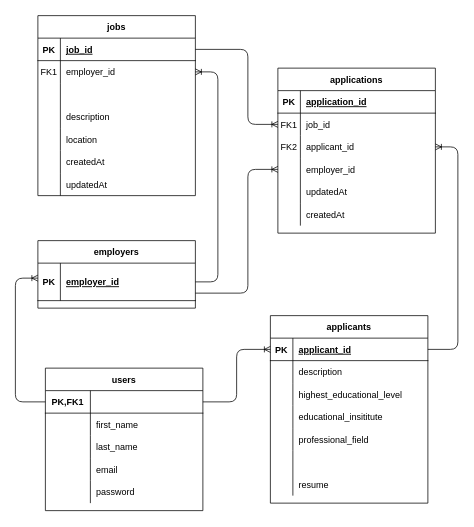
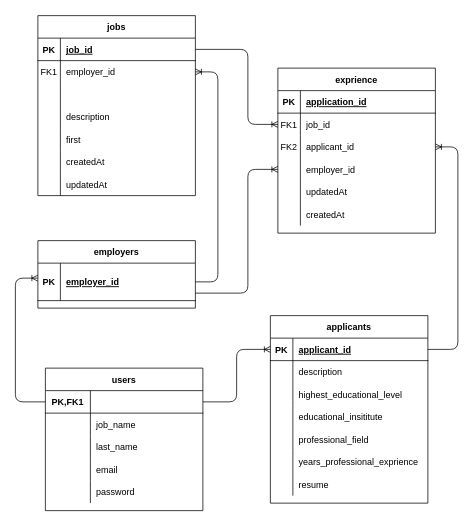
  <mxCell id="0" />
  <mxCell id="1" parent="0" />
  <mxCell id="2" value="applicants" style="shape=table;startSize=30;container=1;collapsible=1;childLayout=tableLayout;fixedRows=1;rowLines=0;fontStyle=1;align=center;resizeLast=1;" parent="1" vertex="1"><mxGeometry x="360" y="420" width="210" height="250" as="geometry"><mxRectangle x="430" y="40" width="90" height="30" as="alternateBounds" /></mxGeometry></mxCell>
  <mxCell id="3" value="" style="shape=partialRectangle;collapsible=0;dropTarget=0;pointerEvents=0;fillColor=none;top=0;left=0;bottom=1;right=0;points=[[0,0.5],[1,0.5]];portConstraint=eastwest;" parent="2" vertex="1"><mxGeometry y="30" width="210" height="30" as="geometry" /></mxCell>
  <mxCell id="4" value="PK" style="shape=partialRectangle;connectable=0;fillColor=none;top=0;left=0;bottom=0;right=0;fontStyle=1;overflow=hidden;" parent="3" vertex="1"><mxGeometry width="30" height="30" as="geometry" /></mxCell>
  <mxCell id="5" value="applicant_id" style="shape=partialRectangle;connectable=0;fillColor=none;top=0;left=0;bottom=0;right=0;align=left;spacingLeft=6;fontStyle=5;overflow=hidden;" parent="3" vertex="1"><mxGeometry x="30" width="180" height="30" as="geometry" /></mxCell>
  <mxCell id="6" value="" style="shape=partialRectangle;collapsible=0;dropTarget=0;pointerEvents=0;fillColor=none;top=0;left=0;bottom=0;right=0;points=[[0,0.5],[1,0.5]];portConstraint=eastwest;" parent="2" vertex="1"><mxGeometry y="60" width="210" height="30" as="geometry" /></mxCell>
  <mxCell id="7" value="" style="shape=partialRectangle;connectable=0;fillColor=none;top=0;left=0;bottom=0;right=0;editable=1;overflow=hidden;" parent="6" vertex="1"><mxGeometry width="30" height="30" as="geometry" /></mxCell>
  <mxCell id="8" value="description" style="shape=partialRectangle;connectable=0;fillColor=none;top=0;left=0;bottom=0;right=0;align=left;spacingLeft=6;overflow=hidden;" parent="6" vertex="1"><mxGeometry x="30" width="180" height="30" as="geometry" /></mxCell>
  <mxCell id="9" value="" style="shape=partialRectangle;collapsible=0;dropTarget=0;pointerEvents=0;fillColor=none;top=0;left=0;bottom=0;right=0;points=[[0,0.5],[1,0.5]];portConstraint=eastwest;" parent="2" vertex="1"><mxGeometry y="90" width="210" height="30" as="geometry" /></mxCell>
  <mxCell id="10" value="" style="shape=partialRectangle;connectable=0;fillColor=none;top=0;left=0;bottom=0;right=0;editable=1;overflow=hidden;" parent="9" vertex="1"><mxGeometry width="30" height="30" as="geometry" /></mxCell>
  <mxCell id="11" value="highest_educational_level" style="shape=partialRectangle;connectable=0;fillColor=none;top=0;left=0;bottom=0;right=0;align=left;spacingLeft=6;overflow=hidden;" parent="9" vertex="1"><mxGeometry x="30" width="180" height="30" as="geometry" /></mxCell>
  <mxCell id="12" value="" style="shape=partialRectangle;collapsible=0;dropTarget=0;pointerEvents=0;fillColor=none;top=0;left=0;bottom=0;right=0;points=[[0,0.5],[1,0.5]];portConstraint=eastwest;" parent="2" vertex="1"><mxGeometry y="120" width="210" height="30" as="geometry" /></mxCell>
  <mxCell id="13" value="" style="shape=partialRectangle;connectable=0;fillColor=none;top=0;left=0;bottom=0;right=0;fontStyle=0;overflow=hidden;" parent="12" vertex="1"><mxGeometry width="30" height="30" as="geometry" /></mxCell>
  <mxCell id="14" value="educational_insititute" style="shape=partialRectangle;connectable=0;fillColor=none;top=0;left=0;bottom=0;right=0;align=left;spacingLeft=6;fontStyle=0;overflow=hidden;" parent="12" vertex="1"><mxGeometry x="30" width="180" height="30" as="geometry" /></mxCell>
  <mxCell id="15" value="" style="shape=partialRectangle;collapsible=0;dropTarget=0;pointerEvents=0;fillColor=none;top=0;left=0;bottom=0;right=0;points=[[0,0.5],[1,0.5]];portConstraint=eastwest;" parent="2" vertex="1"><mxGeometry y="150" width="210" height="30" as="geometry" /></mxCell>
  <mxCell id="16" value="" style="shape=partialRectangle;connectable=0;fillColor=none;top=0;left=0;bottom=0;right=0;fontStyle=0;overflow=hidden;" parent="15" vertex="1"><mxGeometry width="30" height="30" as="geometry" /></mxCell>
  <mxCell id="17" value="professional_field" style="shape=partialRectangle;connectable=0;fillColor=none;top=0;left=0;bottom=0;right=0;align=left;spacingLeft=6;fontStyle=0;overflow=hidden;" parent="15" vertex="1"><mxGeometry x="30" width="180" height="30" as="geometry" /></mxCell>
  <mxCell id="18" value="" style="shape=partialRectangle;collapsible=0;dropTarget=0;pointerEvents=0;fillColor=none;top=0;left=0;bottom=0;right=0;points=[[0,0.5],[1,0.5]];portConstraint=eastwest;" parent="2" vertex="1"><mxGeometry y="180" width="210" height="30" as="geometry" /></mxCell>
  <mxCell id="19" value="" style="shape=partialRectangle;connectable=0;fillColor=none;top=0;left=0;bottom=0;right=0;editable=1;overflow=hidden;" parent="18" vertex="1"><mxGeometry width="30" height="30" as="geometry" /></mxCell>
+ <mxCell id="20" value="years_professional_exprience" style="shape=partialRectangle;connectable=0;fillColor=none;top=0;left=0;bottom=0;right=0;align=left;spacingLeft=6;overflow=hidden;" parent="18" vertex="1"><mxGeometry x="30" width="180" height="30" as="geometry" /></mxCell>
  <mxCell id="21" value="" style="shape=partialRectangle;collapsible=0;dropTarget=0;pointerEvents=0;fillColor=none;top=0;left=0;bottom=0;right=0;points=[[0,0.5],[1,0.5]];portConstraint=eastwest;" parent="2" vertex="1"><mxGeometry y="210" width="210" height="30" as="geometry" /></mxCell>
  <mxCell id="22" value="" style="shape=partialRectangle;connectable=0;fillColor=none;top=0;left=0;bottom=0;right=0;editable=1;overflow=hidden;" parent="21" vertex="1"><mxGeometry width="30" height="30" as="geometry" /></mxCell>
  <mxCell id="23" value="resume" style="shape=partialRectangle;connectable=0;fillColor=none;top=0;left=0;bottom=0;right=0;align=left;spacingLeft=6;overflow=hidden;" parent="21" vertex="1"><mxGeometry x="30" width="180" height="30" as="geometry" /></mxCell>
  <mxCell id="24" value="employers" style="shape=table;startSize=30;container=1;collapsible=1;childLayout=tableLayout;fixedRows=1;rowLines=0;fontStyle=1;align=center;resizeLast=1;" parent="1" vertex="1"><mxGeometry x="50" y="320" width="210" height="90" as="geometry" /></mxCell>
  <mxCell id="25" value="" style="shape=partialRectangle;collapsible=0;dropTarget=0;pointerEvents=0;fillColor=none;top=0;left=0;bottom=1;right=0;points=[[0,0.5],[1,0.5]];portConstraint=eastwest;" parent="24" vertex="1"><mxGeometry y="30" width="210" height="50" as="geometry" /></mxCell>
  <mxCell id="26" value="PK" style="shape=partialRectangle;connectable=0;fillColor=none;top=0;left=0;bottom=0;right=0;fontStyle=1;overflow=hidden;" parent="25" vertex="1"><mxGeometry width="30" height="50" as="geometry" /></mxCell>
  <mxCell id="27" value="employer_id" style="shape=partialRectangle;connectable=0;fillColor=none;top=0;left=0;bottom=0;right=0;align=left;spacingLeft=6;fontStyle=5;overflow=hidden;" parent="25" vertex="1"><mxGeometry x="30" width="180" height="50" as="geometry" /></mxCell>
  <mxCell id="28" value="" style="edgeStyle=orthogonalEdgeStyle;fontSize=12;html=1;endArrow=ERoneToMany;entryX=1;entryY=0.5;entryDx=0;entryDy=0;" parent="1" source="3" target="76" edge="1"><mxGeometry width="100" height="100" relative="1" as="geometry"><mxPoint x="180" y="795" as="sourcePoint" /><mxPoint x="570" y="65" as="targetPoint" /><Array as="points"><mxPoint x="610" y="465" /><mxPoint x="610" y="195" /></Array></mxGeometry></mxCell>
  <mxCell id="29" value="" style="fontSize=12;html=1;endArrow=ERoneToMany;edgeStyle=orthogonalEdgeStyle;" parent="1" source="31" target="73" edge="1"><mxGeometry width="100" height="100" relative="1" as="geometry"><mxPoint x="270" y="530" as="sourcePoint" /><mxPoint x="360" y="95" as="targetPoint" /><Array as="points"><mxPoint x="330" y="65" /><mxPoint x="330" y="165" /></Array></mxGeometry></mxCell>
  <mxCell id="30" value="jobs" style="shape=table;startSize=30;container=1;collapsible=1;childLayout=tableLayout;fixedRows=1;rowLines=0;fontStyle=1;align=center;resizeLast=1;" parent="1" vertex="1"><mxGeometry x="50" y="20" width="210" height="240" as="geometry" /></mxCell>
  <mxCell id="31" value="" style="shape=partialRectangle;collapsible=0;dropTarget=0;pointerEvents=0;fillColor=none;top=0;left=0;bottom=1;right=0;points=[[0,0.5],[1,0.5]];portConstraint=eastwest;" parent="30" vertex="1"><mxGeometry y="30" width="210" height="30" as="geometry" /></mxCell>
  <mxCell id="32" value="PK" style="shape=partialRectangle;connectable=0;fillColor=none;top=0;left=0;bottom=0;right=0;fontStyle=1;overflow=hidden;" parent="31" vertex="1"><mxGeometry width="30" height="30" as="geometry" /></mxCell>
  <mxCell id="33" value="job_id" style="shape=partialRectangle;connectable=0;fillColor=none;top=0;left=0;bottom=0;right=0;align=left;spacingLeft=6;fontStyle=5;overflow=hidden;" parent="31" vertex="1"><mxGeometry x="30" width="180" height="30" as="geometry" /></mxCell>
  <mxCell id="34" value="" style="shape=partialRectangle;collapsible=0;dropTarget=0;pointerEvents=0;fillColor=none;top=0;left=0;bottom=0;right=0;points=[[0,0.5],[1,0.5]];portConstraint=eastwest;" parent="30" vertex="1"><mxGeometry y="60" width="210" height="30" as="geometry" /></mxCell>
  <mxCell id="35" value="FK1" style="shape=partialRectangle;connectable=0;fillColor=none;top=0;left=0;bottom=0;right=0;editable=1;overflow=hidden;" parent="34" vertex="1"><mxGeometry width="30" height="30" as="geometry" /></mxCell>
  <mxCell id="36" value="employer_id" style="shape=partialRectangle;connectable=0;fillColor=none;top=0;left=0;bottom=0;right=0;align=left;spacingLeft=6;overflow=hidden;" parent="34" vertex="1"><mxGeometry x="30" width="180" height="30" as="geometry" /></mxCell>
  <mxCell id="37" value="" style="shape=partialRectangle;collapsible=0;dropTarget=0;pointerEvents=0;fillColor=none;top=0;left=0;bottom=0;right=0;points=[[0,0.5],[1,0.5]];portConstraint=eastwest;" parent="30" vertex="1"><mxGeometry y="90" width="210" height="30" as="geometry" /></mxCell>
  <mxCell id="38" value="" style="shape=partialRectangle;connectable=0;fillColor=none;top=0;left=0;bottom=0;right=0;editable=1;overflow=hidden;" parent="37" vertex="1"><mxGeometry width="30" height="30" as="geometry" /></mxCell>
  <mxCell id="39" value="" style="shape=partialRectangle;collapsible=0;dropTarget=0;pointerEvents=0;fillColor=none;top=0;left=0;bottom=0;right=0;points=[[0,0.5],[1,0.5]];portConstraint=eastwest;" parent="30" vertex="1"><mxGeometry y="120" width="210" height="30" as="geometry" /></mxCell>
  <mxCell id="40" value="" style="shape=partialRectangle;connectable=0;fillColor=none;top=0;left=0;bottom=0;right=0;editable=1;overflow=hidden;" parent="39" vertex="1"><mxGeometry width="30" height="30" as="geometry" /></mxCell>
  <mxCell id="41" value="description" style="shape=partialRectangle;connectable=0;fillColor=none;top=0;left=0;bottom=0;right=0;align=left;spacingLeft=6;overflow=hidden;" parent="39" vertex="1"><mxGeometry x="30" width="180" height="30" as="geometry" /></mxCell>
  <mxCell id="42" value="" style="shape=partialRectangle;collapsible=0;dropTarget=0;pointerEvents=0;fillColor=none;top=0;left=0;bottom=0;right=0;points=[[0,0.5],[1,0.5]];portConstraint=eastwest;" parent="30" vertex="1"><mxGeometry y="150" width="210" height="30" as="geometry" /></mxCell>
  <mxCell id="43" value="" style="shape=partialRectangle;connectable=0;fillColor=none;top=0;left=0;bottom=0;right=0;fontStyle=0;overflow=hidden;" parent="42" vertex="1"><mxGeometry width="30" height="30" as="geometry" /></mxCell>
- <mxCell id="44" value="location" style="shape=partialRectangle;connectable=0;fillColor=none;top=0;left=0;bottom=0;right=0;align=left;spacingLeft=6;fontStyle=0;overflow=hidden;" parent="42" vertex="1"><mxGeometry x="30" width="180" height="30" as="geometry" /></mxCell>
+ <mxCell id="44" value="first" style="shape=partialRectangle;connectable=0;fillColor=none;top=0;left=0;bottom=0;right=0;align=left;spacingLeft=6;fontStyle=0;overflow=hidden;" parent="42" vertex="1"><mxGeometry x="30" width="180" height="30" as="geometry" /></mxCell>
  <mxCell id="45" value="" style="shape=partialRectangle;collapsible=0;dropTarget=0;pointerEvents=0;fillColor=none;top=0;left=0;bottom=0;right=0;points=[[0,0.5],[1,0.5]];portConstraint=eastwest;" parent="30" vertex="1"><mxGeometry y="180" width="210" height="30" as="geometry" /></mxCell>
  <mxCell id="46" value="" style="shape=partialRectangle;connectable=0;fillColor=none;top=0;left=0;bottom=0;right=0;editable=1;overflow=hidden;" parent="45" vertex="1"><mxGeometry width="30" height="30" as="geometry" /></mxCell>
  <mxCell id="47" value="createdAt" style="shape=partialRectangle;connectable=0;fillColor=none;top=0;left=0;bottom=0;right=0;align=left;spacingLeft=6;overflow=hidden;" parent="45" vertex="1"><mxGeometry x="30" width="180" height="30" as="geometry" /></mxCell>
  <mxCell id="48" value="" style="shape=partialRectangle;collapsible=0;dropTarget=0;pointerEvents=0;fillColor=none;top=0;left=0;bottom=0;right=0;points=[[0,0.5],[1,0.5]];portConstraint=eastwest;" parent="30" vertex="1"><mxGeometry y="210" width="210" height="30" as="geometry" /></mxCell>
  <mxCell id="49" value="" style="shape=partialRectangle;connectable=0;fillColor=none;top=0;left=0;bottom=0;right=0;editable=1;overflow=hidden;" parent="48" vertex="1"><mxGeometry width="30" height="30" as="geometry" /></mxCell>
  <mxCell id="50" value="updatedAt" style="shape=partialRectangle;connectable=0;fillColor=none;top=0;left=0;bottom=0;right=0;align=left;spacingLeft=6;overflow=hidden;" parent="48" vertex="1"><mxGeometry x="30" width="180" height="30" as="geometry" /></mxCell>
  <mxCell id="51" value="" style="edgeStyle=entityRelationEdgeStyle;fontSize=12;html=1;endArrow=ERoneToMany;" parent="1" source="25" target="34" edge="1"><mxGeometry width="100" height="100" relative="1" as="geometry"><mxPoint x="460" y="465" as="sourcePoint" /><mxPoint x="560" y="365" as="targetPoint" /></mxGeometry></mxCell>
  <mxCell id="52" value="" style="edgeStyle=orthogonalEdgeStyle;fontSize=12;html=1;endArrow=ERoneToMany;" parent="1" source="54" target="25" edge="1"><mxGeometry width="100" height="100" relative="1" as="geometry"><mxPoint x="-20" y="365" as="sourcePoint" /><mxPoint x="60" y="370" as="targetPoint" /><Array as="points"><mxPoint x="20" y="535" /><mxPoint x="20" y="370" /></Array></mxGeometry></mxCell>
  <mxCell id="53" value="users" style="shape=table;startSize=30;container=1;collapsible=1;childLayout=tableLayout;fixedRows=1;rowLines=0;fontStyle=1;align=center;resizeLast=1;" parent="1" vertex="1"><mxGeometry x="60" y="490" width="210" height="190" as="geometry" /></mxCell>
  <mxCell id="54" value="" style="shape=partialRectangle;collapsible=0;dropTarget=0;pointerEvents=0;fillColor=none;top=0;left=0;bottom=1;right=0;points=[[0,0.5],[1,0.5]];portConstraint=eastwest;" parent="53" vertex="1"><mxGeometry y="30" width="210" height="30" as="geometry" /></mxCell>
  <mxCell id="55" value="PK,FK1" style="shape=partialRectangle;connectable=0;fillColor=none;top=0;left=0;bottom=0;right=0;fontStyle=1;overflow=hidden;" parent="54" vertex="1"><mxGeometry width="60" height="30" as="geometry" /></mxCell>
  <mxCell id="56" value="" style="shape=partialRectangle;collapsible=0;dropTarget=0;pointerEvents=0;fillColor=none;top=0;left=0;bottom=0;right=0;points=[[0,0.5],[1,0.5]];portConstraint=eastwest;" parent="53" vertex="1"><mxGeometry y="60" width="210" height="30" as="geometry" /></mxCell>
  <mxCell id="57" value="" style="shape=partialRectangle;connectable=0;fillColor=none;top=0;left=0;bottom=0;right=0;editable=1;overflow=hidden;" parent="56" vertex="1"><mxGeometry width="60" height="30" as="geometry" /></mxCell>
- <mxCell id="58" value="first_name" style="shape=partialRectangle;connectable=0;fillColor=none;top=0;left=0;bottom=0;right=0;align=left;spacingLeft=6;overflow=hidden;" parent="56" vertex="1"><mxGeometry x="60" width="150" height="30" as="geometry" /></mxCell>
+ <mxCell id="58" value="job_name" style="shape=partialRectangle;connectable=0;fillColor=none;top=0;left=0;bottom=0;right=0;align=left;spacingLeft=6;overflow=hidden;" parent="56" vertex="1"><mxGeometry x="60" width="150" height="30" as="geometry" /></mxCell>
  <mxCell id="59" value="" style="shape=partialRectangle;collapsible=0;dropTarget=0;pointerEvents=0;fillColor=none;top=0;left=0;bottom=0;right=0;points=[[0,0.5],[1,0.5]];portConstraint=eastwest;" parent="53" vertex="1"><mxGeometry y="90" width="210" height="30" as="geometry" /></mxCell>
  <mxCell id="60" value="" style="shape=partialRectangle;connectable=0;fillColor=none;top=0;left=0;bottom=0;right=0;editable=1;overflow=hidden;" parent="59" vertex="1"><mxGeometry width="60" height="30" as="geometry" /></mxCell>
  <mxCell id="61" value="last_name" style="shape=partialRectangle;connectable=0;fillColor=none;top=0;left=0;bottom=0;right=0;align=left;spacingLeft=6;overflow=hidden;" parent="59" vertex="1"><mxGeometry x="60" width="150" height="30" as="geometry" /></mxCell>
  <mxCell id="62" value="" style="shape=partialRectangle;collapsible=0;dropTarget=0;pointerEvents=0;fillColor=none;top=0;left=0;bottom=0;right=0;points=[[0,0.5],[1,0.5]];portConstraint=eastwest;" parent="53" vertex="1"><mxGeometry y="120" width="210" height="30" as="geometry" /></mxCell>
  <mxCell id="63" value="" style="shape=partialRectangle;connectable=0;fillColor=none;top=0;left=0;bottom=0;right=0;editable=1;overflow=hidden;" parent="62" vertex="1"><mxGeometry width="60" height="30" as="geometry" /></mxCell>
  <mxCell id="64" value="email" style="shape=partialRectangle;connectable=0;fillColor=none;top=0;left=0;bottom=0;right=0;align=left;spacingLeft=6;overflow=hidden;" parent="62" vertex="1"><mxGeometry x="60" width="150" height="30" as="geometry" /></mxCell>
  <mxCell id="65" value="" style="shape=partialRectangle;collapsible=0;dropTarget=0;pointerEvents=0;fillColor=none;top=0;left=0;bottom=0;right=0;points=[[0,0.5],[1,0.5]];portConstraint=eastwest;" parent="53" vertex="1"><mxGeometry y="150" width="210" height="30" as="geometry" /></mxCell>
  <mxCell id="66" value="" style="shape=partialRectangle;connectable=0;fillColor=none;top=0;left=0;bottom=0;right=0;editable=1;overflow=hidden;" parent="65" vertex="1"><mxGeometry width="60" height="30" as="geometry" /></mxCell>
  <mxCell id="67" value="password" style="shape=partialRectangle;connectable=0;fillColor=none;top=0;left=0;bottom=0;right=0;align=left;spacingLeft=6;overflow=hidden;" parent="65" vertex="1"><mxGeometry x="60" width="150" height="30" as="geometry" /></mxCell>
  <mxCell id="68" value="" style="fontSize=12;html=1;endArrow=ERoneToMany;edgeStyle=orthogonalEdgeStyle;" parent="1" source="54" target="3" edge="1"><mxGeometry width="100" height="100" relative="1" as="geometry"><mxPoint x="60" y="575" as="sourcePoint" /><mxPoint x="60" y="380.059" as="targetPoint" /></mxGeometry></mxCell>
- <mxCell id="69" value="applications" style="shape=table;startSize=30;container=1;collapsible=1;childLayout=tableLayout;fixedRows=1;rowLines=0;fontStyle=1;align=center;resizeLast=1;" parent="1" vertex="1"><mxGeometry x="370" y="90" width="210" height="220" as="geometry" /></mxCell>
+ <mxCell id="69" value="exprience" style="shape=table;startSize=30;container=1;collapsible=1;childLayout=tableLayout;fixedRows=1;rowLines=0;fontStyle=1;align=center;resizeLast=1;" parent="1" vertex="1"><mxGeometry x="370" y="90" width="210" height="220" as="geometry" /></mxCell>
  <mxCell id="70" value="" style="shape=partialRectangle;collapsible=0;dropTarget=0;pointerEvents=0;fillColor=none;top=0;left=0;bottom=1;right=0;points=[[0,0.5],[1,0.5]];portConstraint=eastwest;" parent="69" vertex="1"><mxGeometry y="30" width="210" height="30" as="geometry" /></mxCell>
  <mxCell id="71" value="PK" style="shape=partialRectangle;connectable=0;fillColor=none;top=0;left=0;bottom=0;right=0;fontStyle=1;overflow=hidden;" parent="70" vertex="1"><mxGeometry width="30" height="30" as="geometry" /></mxCell>
  <mxCell id="72" value="application_id" style="shape=partialRectangle;connectable=0;fillColor=none;top=0;left=0;bottom=0;right=0;align=left;spacingLeft=6;fontStyle=5;overflow=hidden;" parent="70" vertex="1"><mxGeometry x="30" width="180" height="30" as="geometry" /></mxCell>
  <mxCell id="73" value="" style="shape=partialRectangle;collapsible=0;dropTarget=0;pointerEvents=0;fillColor=none;top=0;left=0;bottom=0;right=0;points=[[0,0.5],[1,0.5]];portConstraint=eastwest;" parent="69" vertex="1"><mxGeometry y="60" width="210" height="30" as="geometry" /></mxCell>
  <mxCell id="74" value="FK1" style="shape=partialRectangle;connectable=0;fillColor=none;top=0;left=0;bottom=0;right=0;editable=1;overflow=hidden;" parent="73" vertex="1"><mxGeometry width="30" height="30" as="geometry" /></mxCell>
  <mxCell id="75" value="job_id" style="shape=partialRectangle;connectable=0;fillColor=none;top=0;left=0;bottom=0;right=0;align=left;spacingLeft=6;overflow=hidden;" parent="73" vertex="1"><mxGeometry x="30" width="180" height="30" as="geometry" /></mxCell>
  <mxCell id="76" value="" style="shape=partialRectangle;collapsible=0;dropTarget=0;pointerEvents=0;fillColor=none;top=0;left=0;bottom=0;right=0;points=[[0,0.5],[1,0.5]];portConstraint=eastwest;" parent="69" vertex="1"><mxGeometry y="90" width="210" height="30" as="geometry" /></mxCell>
  <mxCell id="77" value="FK2" style="shape=partialRectangle;connectable=0;fillColor=none;top=0;left=0;bottom=0;right=0;editable=1;overflow=hidden;" parent="76" vertex="1"><mxGeometry width="30" height="30" as="geometry" /></mxCell>
  <mxCell id="78" value="applicant_id" style="shape=partialRectangle;connectable=0;fillColor=none;top=0;left=0;bottom=0;right=0;align=left;spacingLeft=6;overflow=hidden;" parent="76" vertex="1"><mxGeometry x="30" width="180" height="30" as="geometry" /></mxCell>
  <mxCell id="79" value="" style="shape=partialRectangle;collapsible=0;dropTarget=0;pointerEvents=0;fillColor=none;top=0;left=0;bottom=0;right=0;points=[[0,0.5],[1,0.5]];portConstraint=eastwest;" parent="69" vertex="1"><mxGeometry y="120" width="210" height="30" as="geometry" /></mxCell>
  <mxCell id="80" value="employer_id" style="shape=partialRectangle;connectable=0;fillColor=none;top=0;left=0;bottom=0;right=0;align=left;spacingLeft=6;overflow=hidden;" parent="79" vertex="1"><mxGeometry x="30" width="180" height="30" as="geometry" /></mxCell>
  <mxCell id="81" value="" style="shape=partialRectangle;collapsible=0;dropTarget=0;pointerEvents=0;fillColor=none;top=0;left=0;bottom=0;right=0;points=[[0,0.5],[1,0.5]];portConstraint=eastwest;" parent="69" vertex="1"><mxGeometry y="150" width="210" height="30" as="geometry" /></mxCell>
  <mxCell id="82" value="" style="shape=partialRectangle;connectable=0;fillColor=none;top=0;left=0;bottom=0;right=0;editable=1;overflow=hidden;" parent="81" vertex="1"><mxGeometry width="30" height="30" as="geometry" /></mxCell>
  <mxCell id="83" value="updatedAt" style="shape=partialRectangle;connectable=0;fillColor=none;top=0;left=0;bottom=0;right=0;align=left;spacingLeft=6;overflow=hidden;" parent="81" vertex="1"><mxGeometry x="30" width="180" height="30" as="geometry" /></mxCell>
  <mxCell id="84" value="" style="shape=partialRectangle;collapsible=0;dropTarget=0;pointerEvents=0;fillColor=none;top=0;left=0;bottom=0;right=0;points=[[0,0.5],[1,0.5]];portConstraint=eastwest;" parent="69" vertex="1"><mxGeometry y="180" width="210" height="30" as="geometry" /></mxCell>
  <mxCell id="85" value="" style="shape=partialRectangle;connectable=0;fillColor=none;top=0;left=0;bottom=0;right=0;editable=1;overflow=hidden;" parent="84" vertex="1"><mxGeometry width="30" height="30" as="geometry" /></mxCell>
  <mxCell id="86" value="createdAt" style="shape=partialRectangle;connectable=0;fillColor=none;top=0;left=0;bottom=0;right=0;align=left;spacingLeft=6;overflow=hidden;" parent="84" vertex="1"><mxGeometry x="30" width="180" height="30" as="geometry" /></mxCell>
  <mxCell id="87" value="" style="edgeStyle=orthogonalEdgeStyle;fontSize=12;html=1;endArrow=ERoneToMany;" parent="1" source="25" target="79" edge="1"><mxGeometry width="100" height="100" relative="1" as="geometry"><mxPoint x="270" y="380" as="sourcePoint" /><mxPoint x="270" y="105" as="targetPoint" /><Array as="points"><mxPoint x="330" y="390" /><mxPoint x="330" y="225" /></Array></mxGeometry></mxCell>
